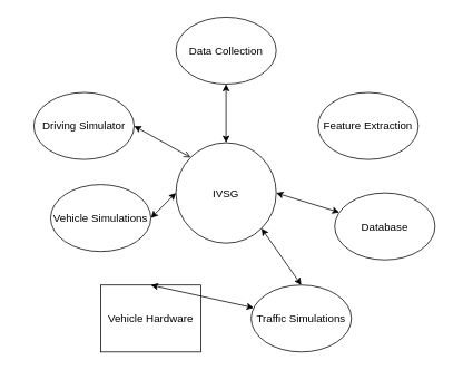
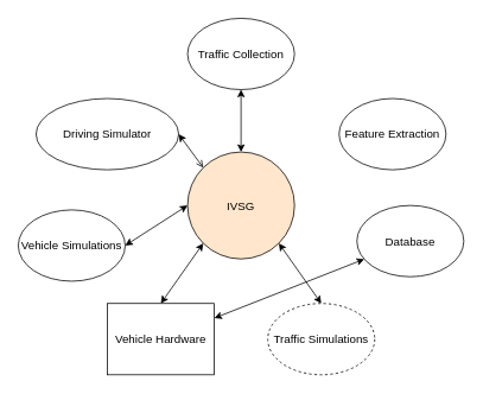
  <mxCell id="0" />
  <mxCell id="1" parent="0" />
  <mxCell id="2" value="&lt;font style=&quot;font-size: 13px&quot;&gt;Database&lt;/font&gt;" style="ellipse;whiteSpace=wrap;html=1;" parent="1" vertex="1"><mxGeometry x="400" y="230" width="120" height="80" as="geometry" /></mxCell>
  <mxCell id="3" value="&lt;font style=&quot;font-size: 13px&quot;&gt;Vehicle Hardware&lt;/font&gt;" style="whiteSpace=wrap;html=1;rounded=0;" parent="1" vertex="1"><mxGeometry x="120" y="340" width="120" height="80" as="geometry" /></mxCell>
- <mxCell id="4" value="&lt;font style=&quot;font-size: 13px&quot;&gt;Vehicle Simulations&lt;/font&gt;" style="ellipse;whiteSpace=wrap;html=1;" parent="1" vertex="1"><mxGeometry x="60" y="220" width="120" height="80" as="geometry" /></mxCell>
+ <mxCell id="4" value="&lt;font style=&quot;font-size: 13px&quot;&gt;Vehicle Simulations&lt;/font&gt;" style="ellipse;whiteSpace=wrap;html=1;" parent="1" vertex="1"><mxGeometry x="20" y="235" width="120" height="80" as="geometry" /></mxCell>
  <mxCell id="5" value="&lt;font style=&quot;font-size: 13px&quot;&gt;Feature Extraction&lt;/font&gt;" style="ellipse;whiteSpace=wrap;html=1;" parent="1" vertex="1"><mxGeometry x="380" y="110" width="120" height="80" as="geometry" /></mxCell>
- <mxCell id="6" value="&lt;font style=&quot;font-size: 13px&quot;&gt;Data Collection&lt;/font&gt;" style="ellipse;whiteSpace=wrap;html=1;" parent="1" vertex="1"><mxGeometry x="210" y="20" width="120" height="80" as="geometry" /></mxCell>
- <mxCell id="7" value="&lt;font style=&quot;font-size: 13px&quot;&gt;Traffic Simulations&lt;/font&gt;" style="ellipse;whiteSpace=wrap;html=1;" parent="1" vertex="1"><mxGeometry x="300" y="340" width="120" height="80" as="geometry" /></mxCell>
- <mxCell id="8" value="&lt;font style=&quot;font-size: 13px&quot;&gt;Driving Simulator&lt;/font&gt;" style="ellipse;whiteSpace=wrap;html=1;" parent="1" vertex="1"><mxGeometry x="40" y="110" width="120" height="80" as="geometry" /></mxCell>
- <mxCell id="9" value="&lt;font style=&quot;font-size: 13px&quot;&gt;IVSG&lt;/font&gt;" style="ellipse;whiteSpace=wrap;html=1;aspect=fixed;" parent="1" vertex="1"><mxGeometry x="210" y="170" width="120" height="120" as="geometry" /></mxCell>
+ <mxCell id="6" value="&lt;font style=&quot;font-size: 13px&quot;&gt;Traffic Collection&lt;/font&gt;" style="ellipse;whiteSpace=wrap;html=1;" parent="1" vertex="1"><mxGeometry x="210" y="20" width="120" height="80" as="geometry" /></mxCell>
+ <mxCell id="7" value="&lt;font style=&quot;font-size: 13px&quot;&gt;Traffic Simulations&lt;/font&gt;" style="ellipse;whiteSpace=wrap;html=1;dashed=1;" parent="1" vertex="1"><mxGeometry x="300" y="340" width="120" height="80" as="geometry" /></mxCell>
+ <mxCell id="8" value="&lt;font style=&quot;font-size: 13px&quot;&gt;Driving Simulator&lt;/font&gt;" style="ellipse;whiteSpace=wrap;html=1;" parent="1" vertex="1"><mxGeometry x="40" y="110" width="160" height="80" as="geometry" /></mxCell>
+ <mxCell id="9" value="&lt;font style=&quot;font-size: 13px&quot;&gt;IVSG&lt;/font&gt;" style="ellipse;whiteSpace=wrap;html=1;aspect=fixed;fillColor=#ffe6cc;" parent="1" vertex="1"><mxGeometry x="210" y="170" width="120" height="120" as="geometry" /></mxCell>
  <mxCell id="10" value="" style="endArrow=classic;startArrow=classic;html=1;exitX=0.5;exitY=0;exitDx=0;exitDy=0;entryX=0.5;entryY=1;entryDx=0;entryDy=0;" parent="1" source="9" target="6" edge="1"><mxGeometry width="50" height="50" relative="1" as="geometry"><mxPoint x="250" y="240" as="sourcePoint" /><mxPoint x="300" y="190" as="targetPoint" /></mxGeometry></mxCell>
  <mxCell id="11" value="" style="endArrow=open;startArrow=classic;html=1;exitX=1;exitY=0.5;exitDx=0;exitDy=0;entryX=0;entryY=0;entryDx=0;entryDy=0;" parent="1" source="8" target="9" edge="1"><mxGeometry width="50" height="50" relative="1" as="geometry"><mxPoint x="250" y="240" as="sourcePoint" /><mxPoint x="300" y="190" as="targetPoint" /></mxGeometry></mxCell>
  <mxCell id="12" value="" style="endArrow=classic;startArrow=classic;html=1;exitX=0;exitY=0.5;exitDx=0;exitDy=0;entryX=1;entryY=0.5;entryDx=0;entryDy=0;" parent="1" source="9" target="4" edge="1"><mxGeometry width="50" height="50" relative="1" as="geometry"><mxPoint x="250" y="240" as="sourcePoint" /><mxPoint x="300" y="190" as="targetPoint" /></mxGeometry></mxCell>
- <mxCell id="13" value="" style="endArrow=classic;startArrow=classic;html=1;entryX=1;entryY=0.5;entryDx=0;entryDy=0;" parent="1" source="2" target="9" edge="1"><mxGeometry width="50" height="50" relative="1" as="geometry"><mxPoint x="237.574" y="282.426" as="sourcePoint" /><mxPoint x="160" y="285" as="targetPoint" /></mxGeometry></mxCell>
+ <mxCell id="13" value="" style="endArrow=classic;startArrow=classic;html=1;" parent="1" source="2" target="3" edge="1"><mxGeometry width="50" height="50" relative="1" as="geometry"><mxPoint x="237.574" y="282.426" as="sourcePoint" /><mxPoint x="160" y="285" as="targetPoint" /></mxGeometry></mxCell>
  <mxCell id="14" value="" style="endArrow=classic;startArrow=classic;html=1;entryX=1;entryY=1;entryDx=0;entryDy=0;exitX=0.5;exitY=0;exitDx=0;exitDy=0;" parent="1" source="7" target="9" edge="1"><mxGeometry width="50" height="50" relative="1" as="geometry"><mxPoint x="406.334" y="262.111" as="sourcePoint" /><mxPoint x="340" y="240" as="targetPoint" /></mxGeometry></mxCell>
- <mxCell id="15" value="" style="endArrow=classic;startArrow=classic;html=1;exitX=0.5;exitY=0;exitDx=0;exitDy=0;" parent="1" source="3" target="7" edge="1"><mxGeometry width="50" height="50" relative="1" as="geometry"><mxPoint x="370" y="360" as="sourcePoint" /><mxPoint x="322.426" y="282.426" as="targetPoint" /></mxGeometry></mxCell>
+ <mxCell id="15" value="" style="endArrow=classic;startArrow=classic;html=1;entryX=0;entryY=1;entryDx=0;entryDy=0;exitX=0.5;exitY=0;exitDx=0;exitDy=0;" parent="1" source="3" target="9" edge="1"><mxGeometry width="50" height="50" relative="1" as="geometry"><mxPoint x="370" y="360" as="sourcePoint" /><mxPoint x="322.426" y="282.426" as="targetPoint" /></mxGeometry></mxCell>
